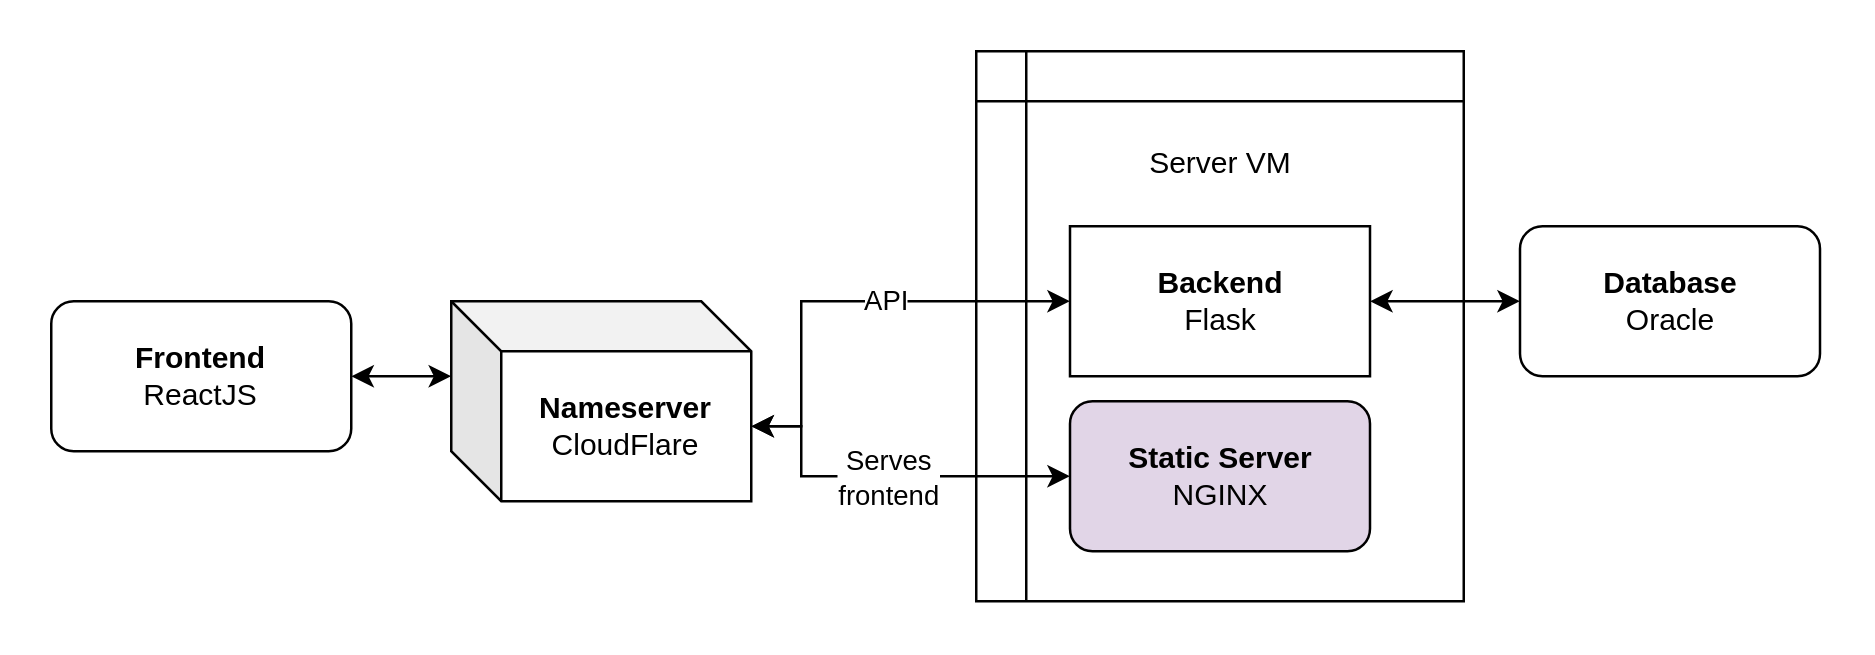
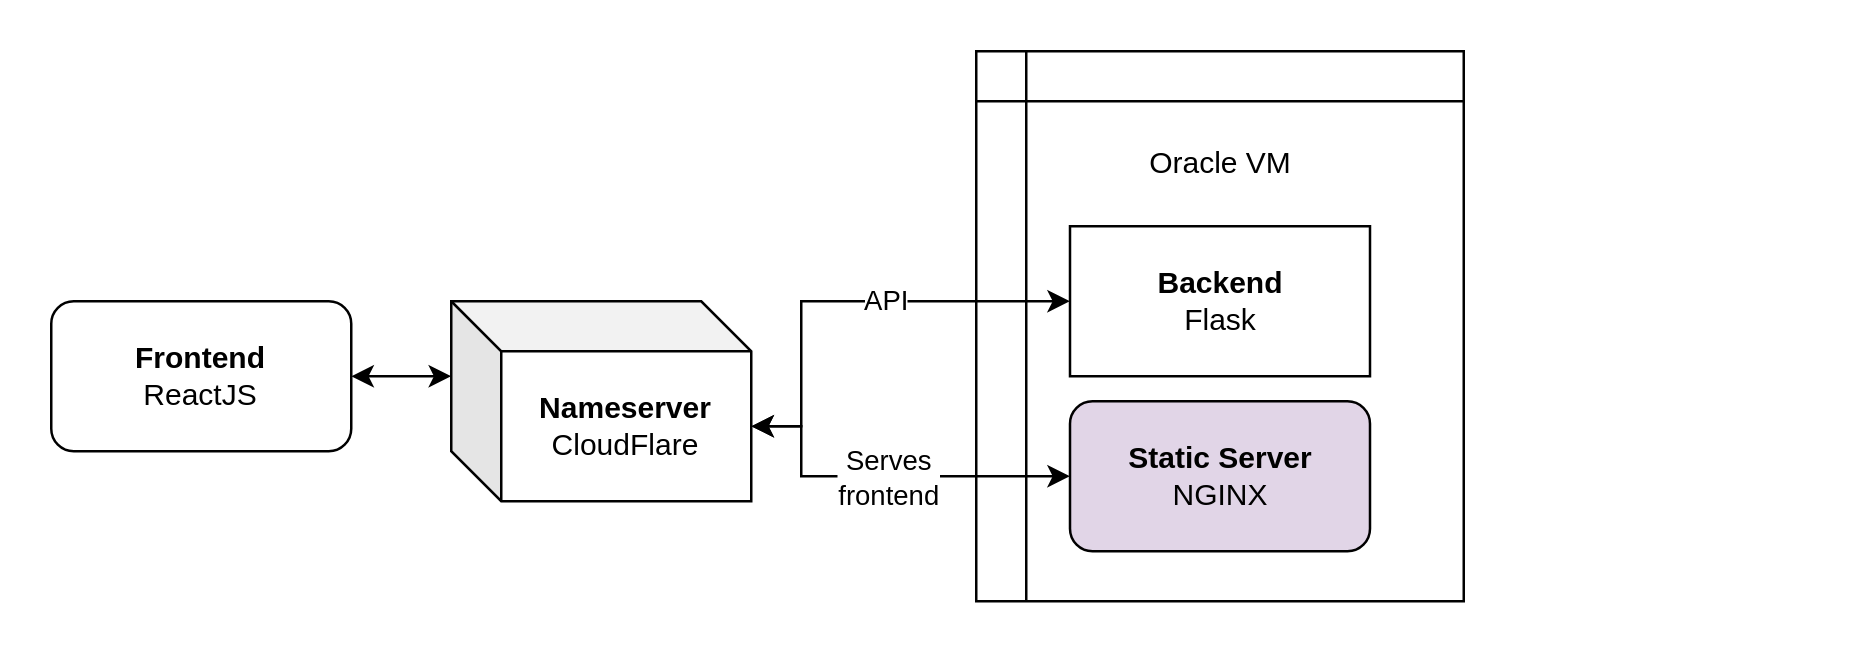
  <mxCell id="0" />
  <mxCell id="1" parent="0" />
  <mxCell id="2" value="" style="shape=internalStorage;whiteSpace=wrap;html=1;backgroundOutline=1;" vertex="1" parent="1"><mxGeometry x="390" y="20" width="195" height="220" as="geometry" /></mxCell>
  <mxCell id="3" style="edgeStyle=orthogonalEdgeStyle;rounded=0;orthogonalLoop=1;jettySize=auto;html=1;exitX=1;exitY=0.5;exitDx=0;exitDy=0;entryX=0;entryY=0;entryDx=0;entryDy=30;startArrow=classic;startFill=1;entryPerimeter=0;" edge="1" parent="1" source="4" target="12"><mxGeometry relative="1" as="geometry" /></mxCell>
  <mxCell id="4" value="&lt;b&gt;Frontend&lt;/b&gt;&lt;br&gt;ReactJS" style="rounded=1;whiteSpace=wrap;html=1;" vertex="1" parent="1"><mxGeometry x="20" y="120" width="120" height="60" as="geometry" /></mxCell>
- <mxCell id="5" style="edgeStyle=orthogonalEdgeStyle;rounded=0;orthogonalLoop=1;jettySize=auto;html=1;exitX=1;exitY=0.5;exitDx=0;exitDy=0;entryX=0;entryY=0.5;entryDx=0;entryDy=0;startArrow=classic;startFill=1;" edge="1" parent="1" source="6" target="7"><mxGeometry relative="1" as="geometry" /></mxCell>
  <mxCell id="6" value="&lt;b&gt;Backend&lt;/b&gt;&lt;br&gt;Flask" style="whiteSpace=wrap;html=1;rounded=0;" vertex="1" parent="1"><mxGeometry x="427.5" y="90" width="120" height="60" as="geometry" /></mxCell>
- <mxCell id="7" value="&lt;b&gt;Database&lt;/b&gt;&lt;br&gt;Oracle" style="rounded=1;whiteSpace=wrap;html=1;" vertex="1" parent="1"><mxGeometry x="607.5" y="90" width="120" height="60" as="geometry" /></mxCell>
  <mxCell id="8" style="edgeStyle=orthogonalEdgeStyle;rounded=0;orthogonalLoop=1;jettySize=auto;html=1;exitX=0;exitY=0;exitDx=120;exitDy=50;exitPerimeter=0;entryX=0;entryY=0.5;entryDx=0;entryDy=0;startArrow=classic;startFill=1;" edge="1" parent="1" source="12" target="6"><mxGeometry relative="1" as="geometry"><Array as="points"><mxPoint x="320" y="170" /><mxPoint x="320" y="120" /></Array></mxGeometry></mxCell>
  <mxCell id="9" value="API" style="edgeLabel;html=1;align=center;verticalAlign=middle;resizable=0;points=[];" vertex="1" connectable="0" parent="8"><mxGeometry x="0.165" y="1" relative="1" as="geometry"><mxPoint as="offset" /></mxGeometry></mxCell>
  <mxCell id="10" style="edgeStyle=orthogonalEdgeStyle;rounded=0;orthogonalLoop=1;jettySize=auto;html=1;exitX=0;exitY=0;exitDx=120;exitDy=50;exitPerimeter=0;entryX=0;entryY=0.5;entryDx=0;entryDy=0;startArrow=classic;startFill=1;" edge="1" parent="1" source="12" target="14"><mxGeometry relative="1" as="geometry"><Array as="points"><mxPoint x="320" y="170" /><mxPoint x="320" y="190" /></Array></mxGeometry></mxCell>
  <mxCell id="11" value="Serves&lt;br&gt;frontend" style="edgeLabel;html=1;align=center;verticalAlign=middle;resizable=0;points=[];" vertex="1" connectable="0" parent="10"><mxGeometry x="0.007" relative="1" as="geometry"><mxPoint as="offset" /></mxGeometry></mxCell>
  <mxCell id="12" value="&lt;b&gt;Nameserver&lt;/b&gt;&lt;br&gt;CloudFlare" style="shape=cube;whiteSpace=wrap;html=1;boundedLbl=1;backgroundOutline=1;darkOpacity=0.05;darkOpacity2=0.1;" vertex="1" parent="1"><mxGeometry x="180" y="120" width="120" height="80" as="geometry" /></mxCell>
- <mxCell id="13" value="Server VM" style="text;html=1;strokeColor=none;fillColor=none;align=center;verticalAlign=middle;whiteSpace=wrap;rounded=0;" vertex="1" parent="1"><mxGeometry x="457.5" y="50" width="60" height="30" as="geometry" /></mxCell>
+ <mxCell id="13" value="Oracle VM" style="text;html=1;strokeColor=none;fillColor=none;align=center;verticalAlign=middle;whiteSpace=wrap;rounded=0;" vertex="1" parent="1"><mxGeometry x="457.5" y="50" width="60" height="30" as="geometry" /></mxCell>
  <mxCell id="14" value="&lt;b&gt;Static Server&lt;/b&gt;&lt;br&gt;NGINX" style="rounded=1;whiteSpace=wrap;html=1;fillColor=#e1d5e7;" vertex="1" parent="1"><mxGeometry x="427.5" y="160" width="120" height="60" as="geometry" /></mxCell>
